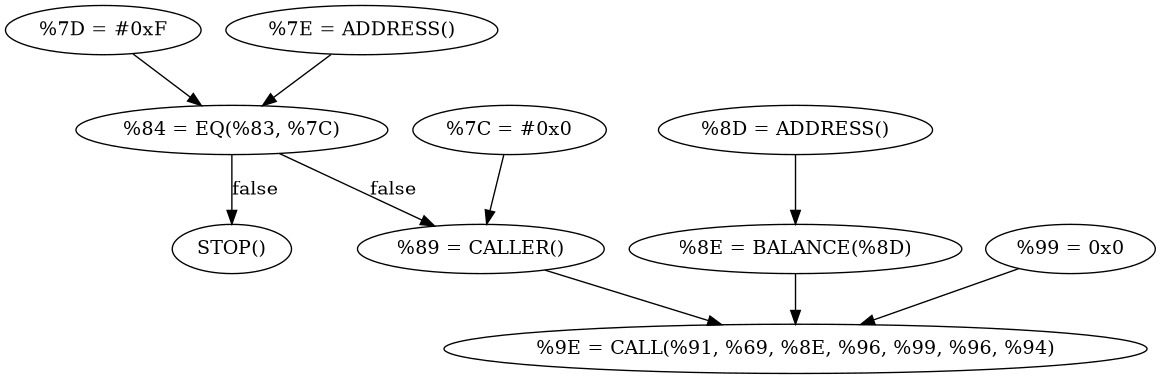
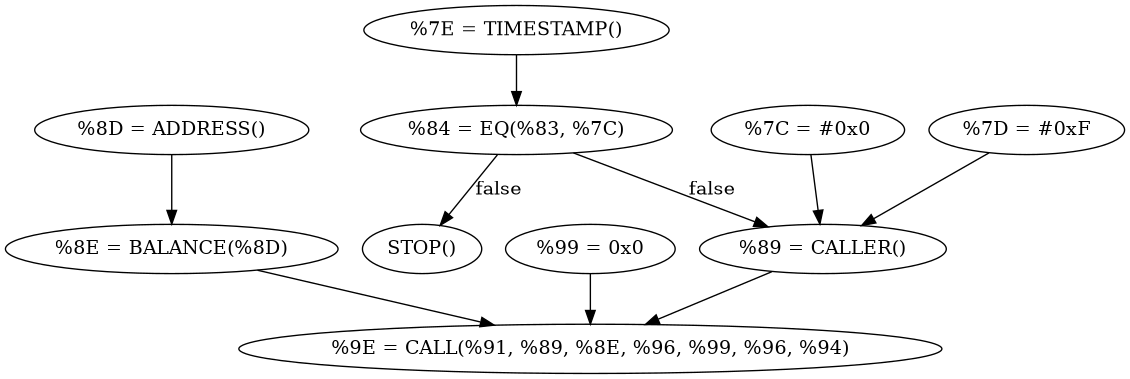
  digraph {
    n1 [label="%7D = #0xF"]
    n2 [label="%84 = EQ(%83, %7C)"]
-   n3 [label="%7E = ADDRESS()"]
+   n3 [label="%7E = TIMESTAMP()"]
    n4 [label="%7C = #0x0"]
    n5 [label="%89 = CALLER()"]
    n6 [label="STOP()"]
-   n7 [label="%9E = CALL(%91, %69, %8E, %96, %99, %96, %94)"]
+   n7 [label="%9E = CALL(%91, %89, %8E, %96, %99, %96, %94)"]
    n8 [label="%8D = ADDRESS()"]
    n9 [label="%8E = BALANCE(%8D)"]
    n10 [label="%99 = 0x0"]
    subgraph sub_1 {
      n1
      n2
      n3
      n4
      n5
      n6
      n7
      n8
      n9
      n10
    }
-   n1 -> n2
+   n1 -> n5
    n2 -> n5 [label=false]
    n2 -> n6 [label=false]
    n3 -> n2
    n4 -> n5
    n5 -> n7
    n8 -> n9
    n9 -> n7
    n10 -> n7
  }
